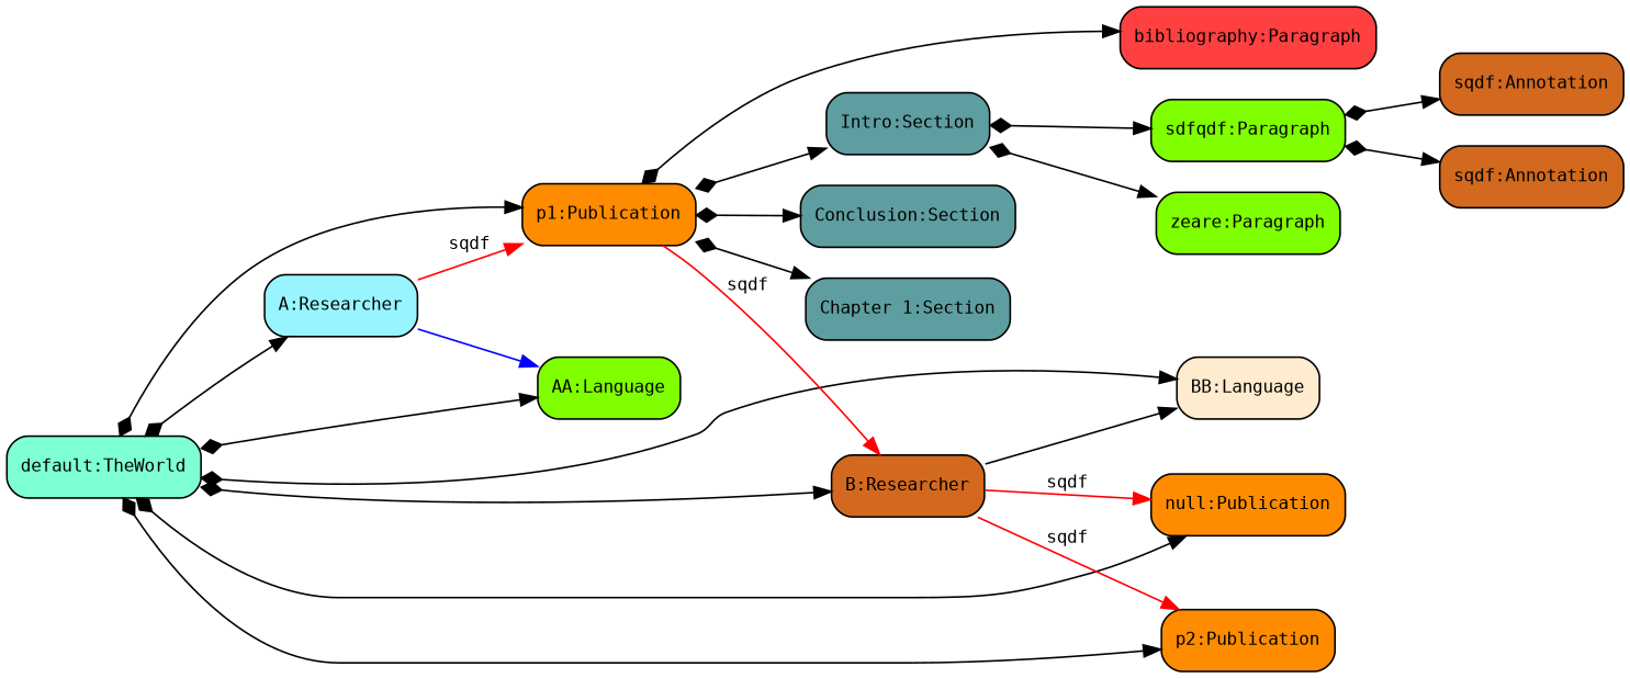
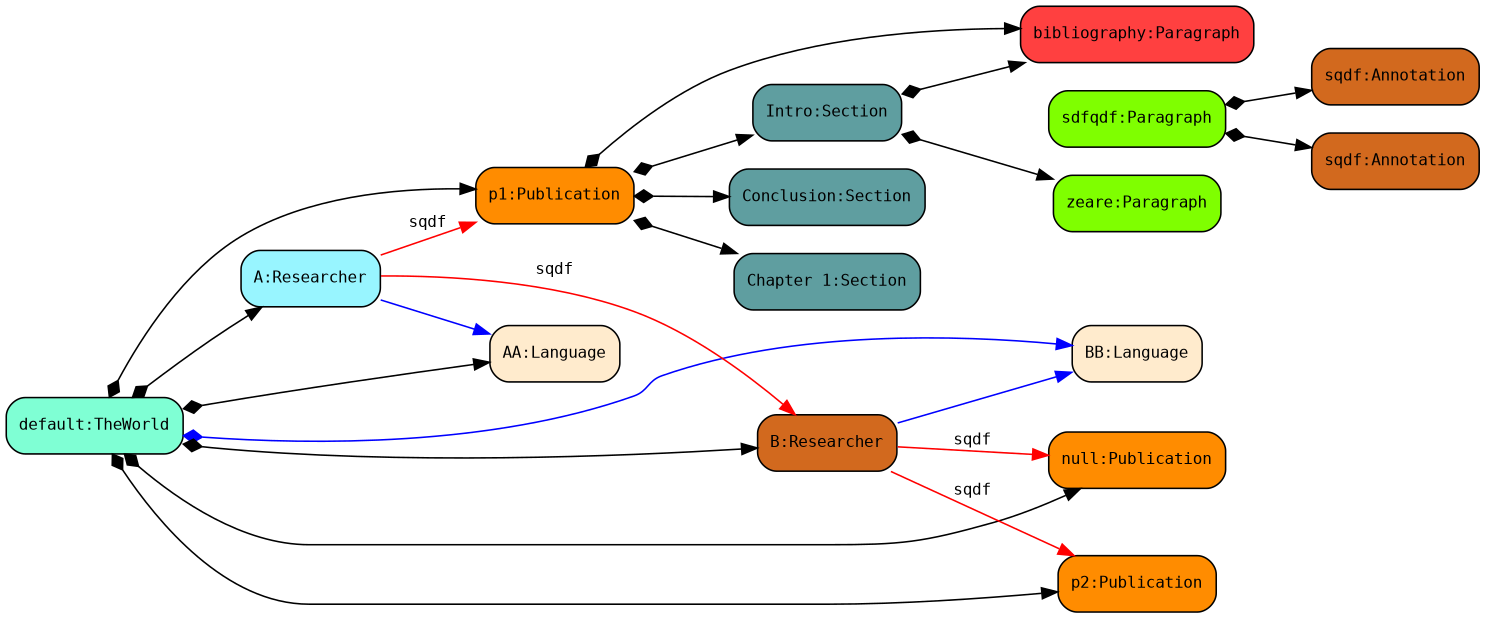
  digraph {
    fontname="DejaVu Sans Mono"
    rankdir=LR
    node [fillcolor=chocolate fontname="DejaVu Sans Mono" fontsize=10 shape=box style="rounded,filled"]
    edge [arrowtail=diamond dir=both fontname="DejaVu Sans Mono" fontsize=10]
    n1 [fillcolor=aquamarine label="default:TheWorld"]
-   n2 [fillcolor=chartreuse label="AA:Language"]
+   n2 [fillcolor=blanchedalmond label="AA:Language"]
    n3 [fillcolor=blanchedalmond label="BB:Language"]
    n4 [fillcolor=cadetblue1 label="A:Researcher"]
    n5 [label="B:Researcher"]
    n6 [fillcolor=darkorange label="p1:Publication"]
    n7 [fillcolor=darkorange label="p2:Publication"]
    n8 [fillcolor=darkorange label="null:Publication"]
    n9 [fillcolor=brown1 label="bibliography:Paragraph"]
    n10 [fillcolor=cadetblue label="Intro:Section"]
    n11 [fillcolor=cadetblue label="Conclusion:Section"]
    n12 [fillcolor=cadetblue label="Chapter 1:Section"]
    n13 [fillcolor=chartreuse label="zeare:Paragraph"]
    n14 [fillcolor=chartreuse label="sdfqdf:Paragraph"]
    n15 [label="sqdf:Annotation"]
    n16 [label="sqdf:Annotation"]
    n1 -> n2
-   n1 -> n3
+   n1 -> n3 [color=blue]
    n1 -> n4
    n1 -> n5
    n1 -> n6
    n1 -> n7
    n1 -> n8
    n4 -> n2 [color=blue arrowtail="" dir=""]
-   n6 -> n5 [color=red label=sqdf arrowtail="" dir=""]
+   n4 -> n5 [color=red label=sqdf arrowtail="" dir=""]
    n4 -> n6 [color=red label=sqdf arrowtail="" dir=""]
-   n5 -> n3 [color=black arrowtail="" dir=""]
+   n5 -> n3 [color=blue arrowtail="" dir=""]
    n5 -> n7 [color=red label=sqdf arrowtail="" dir=""]
    n5 -> n8 [color=red label=sqdf arrowtail="" dir=""]
    n6 -> n9
    n6 -> n10
    n6 -> n11
    n6 -> n12
    n10 -> n13
-   n10 -> n14
+   n10 -> n9
    n14 -> n15
    n14 -> n16
  }
